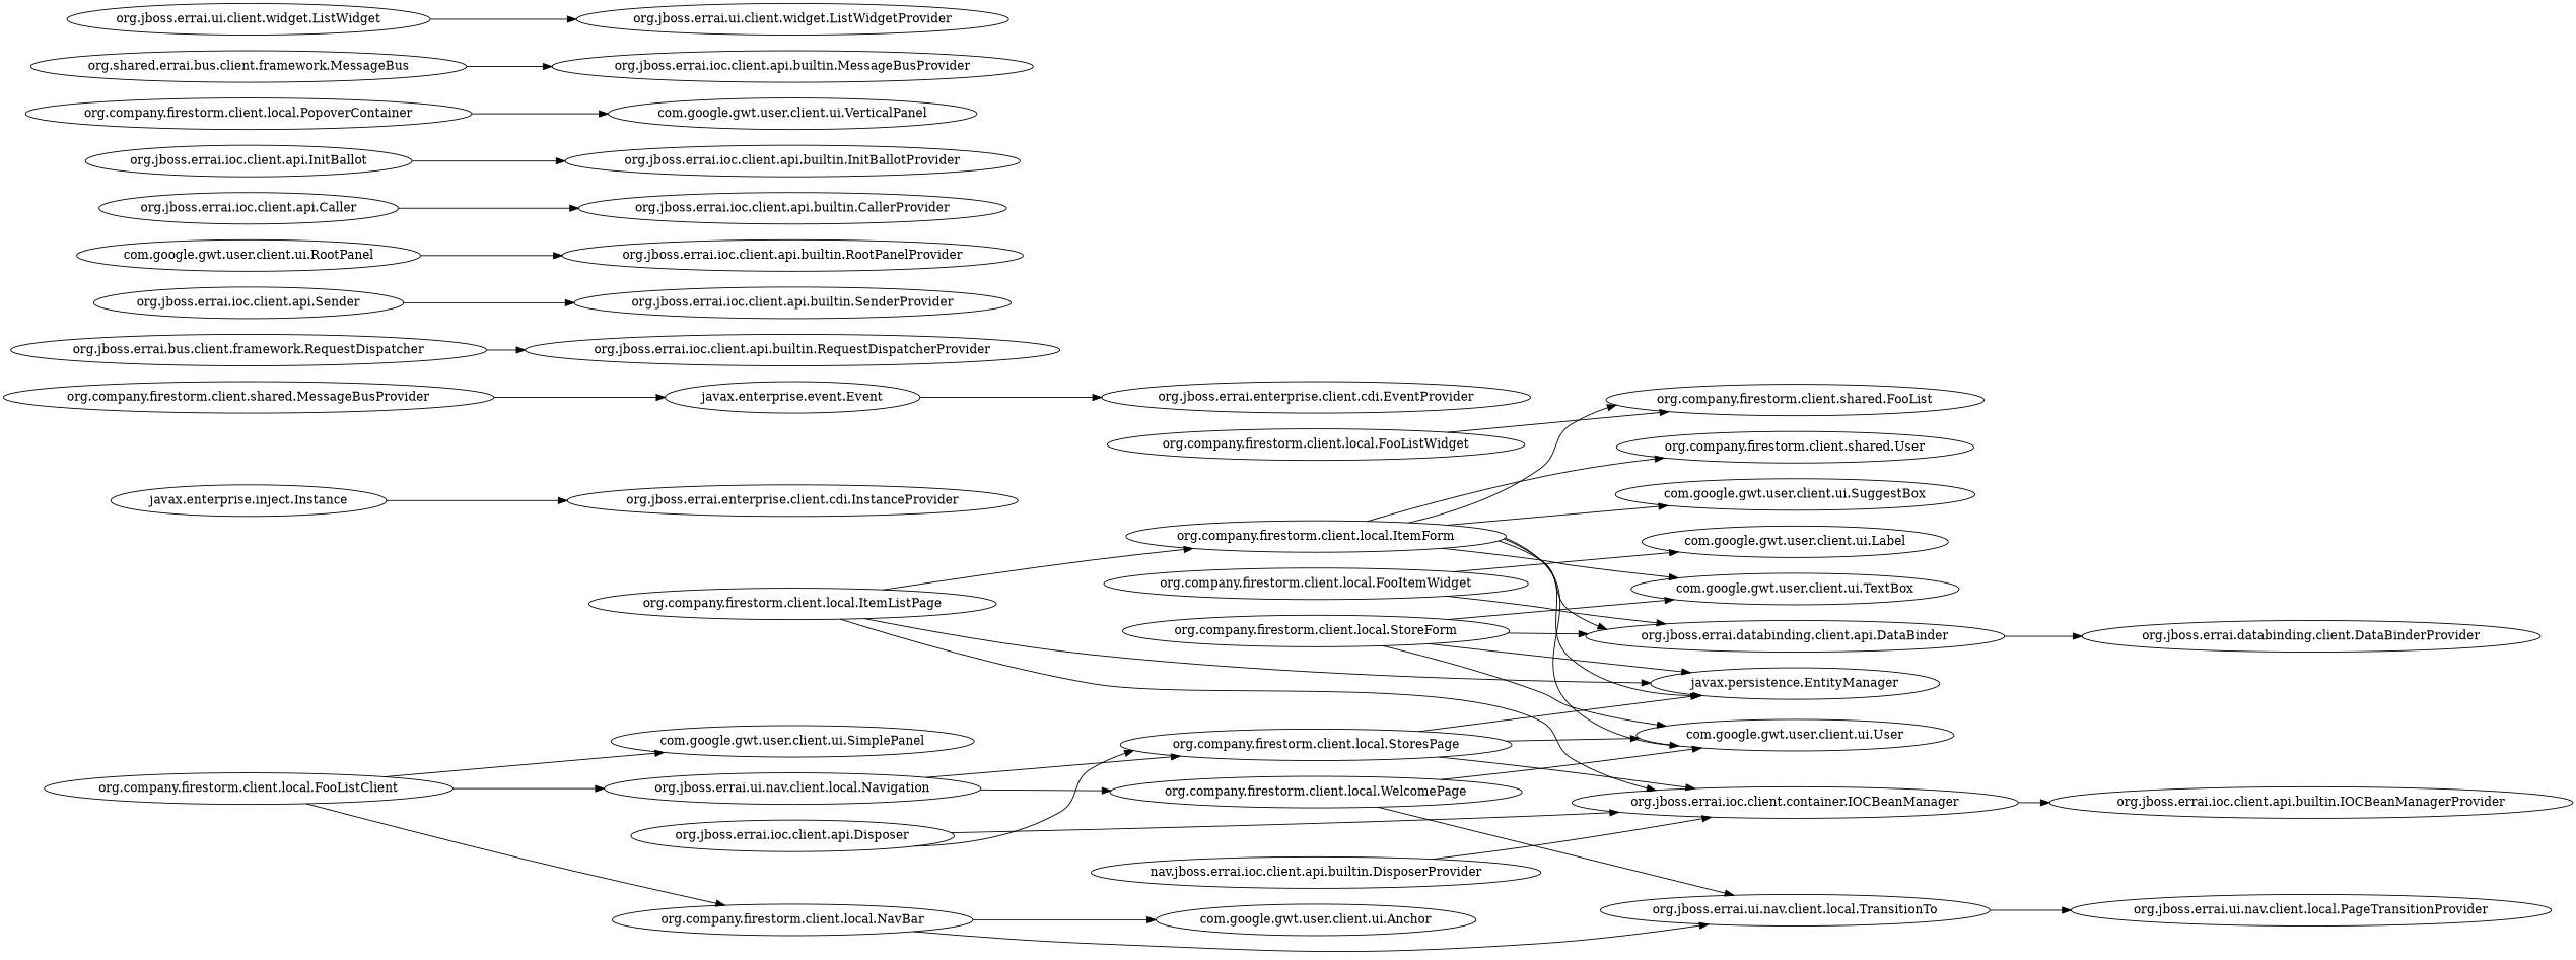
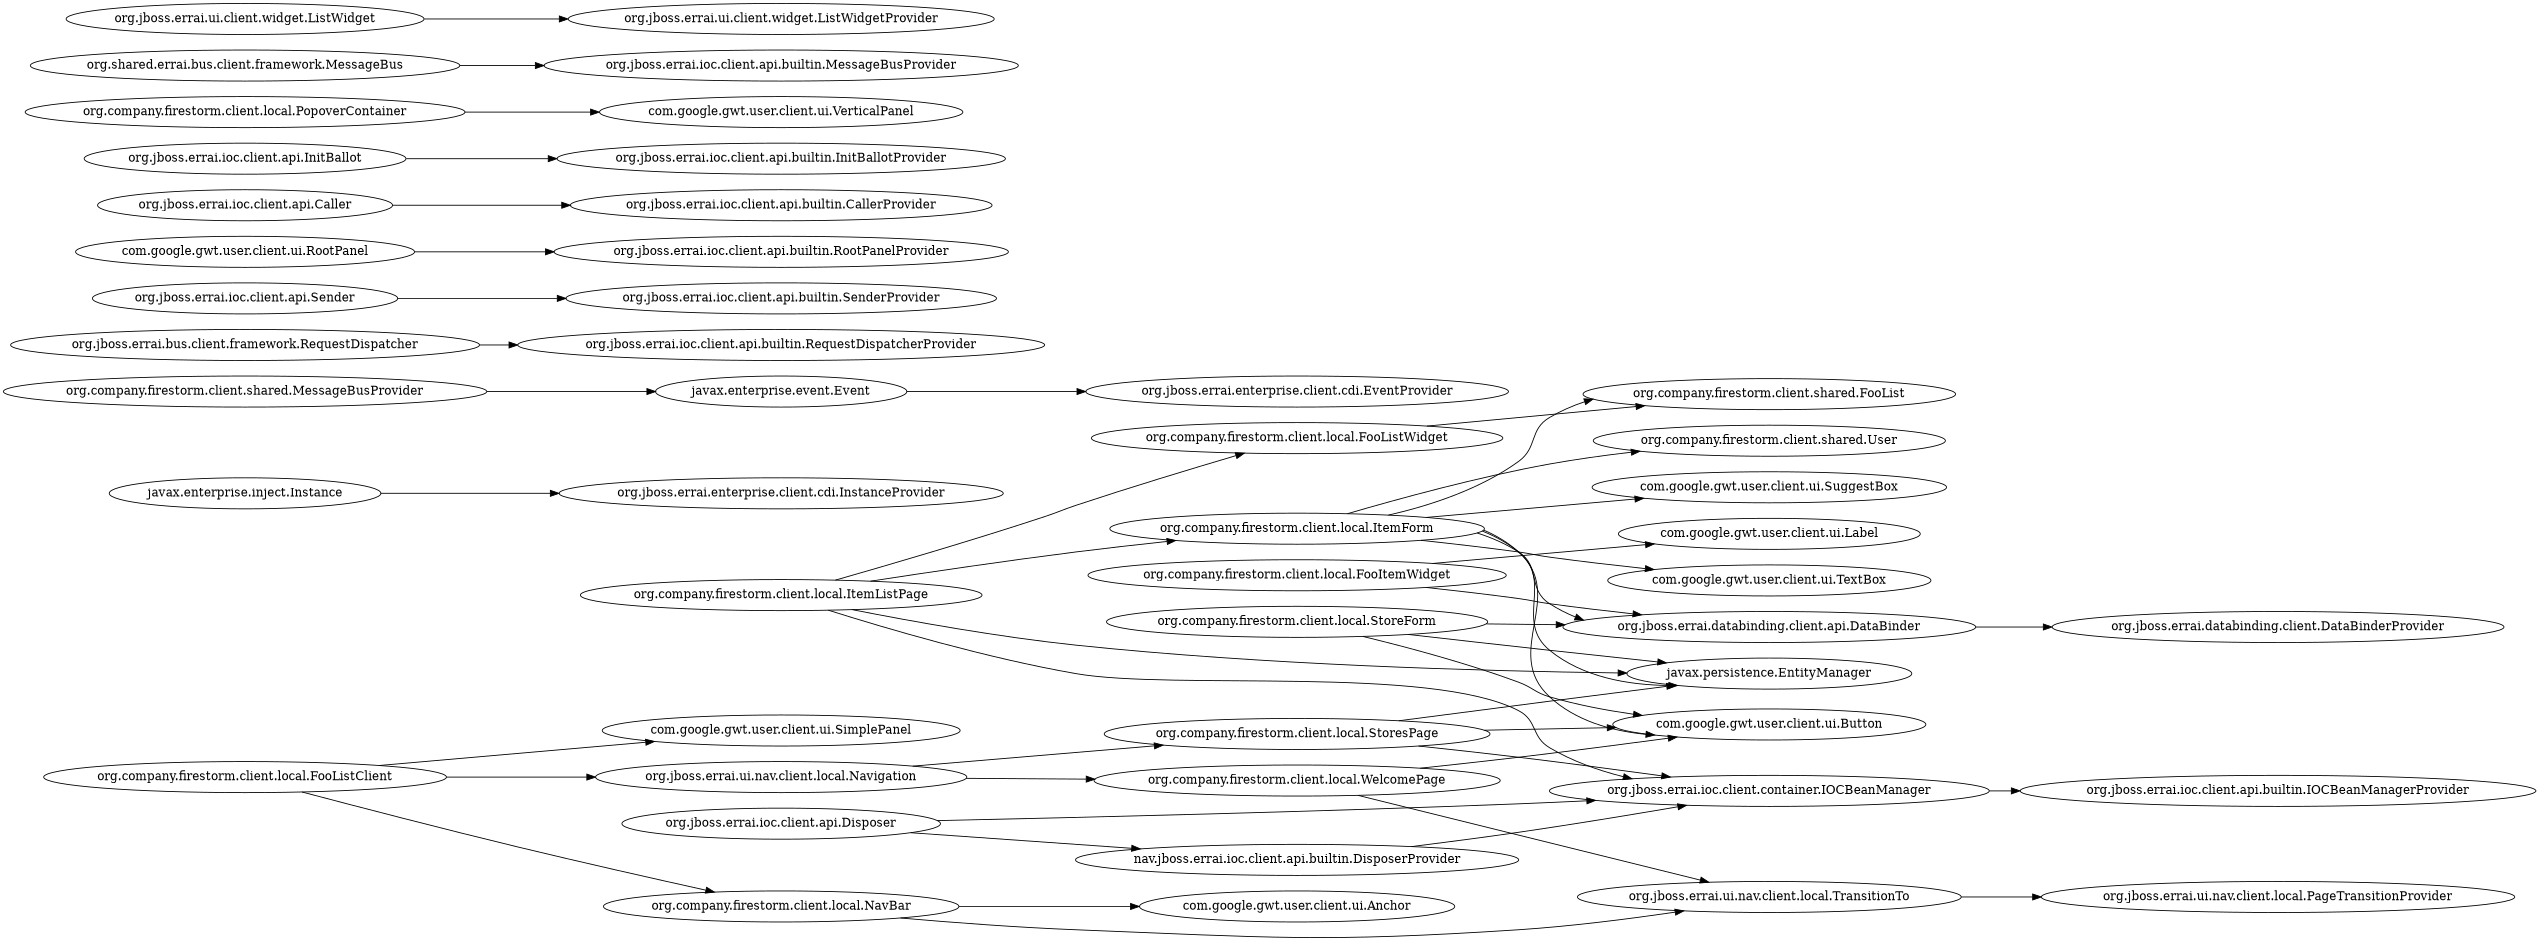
  digraph {
    rankdir=LR
    "org.jboss.errai.databinding.client.api.DataBinder"
    "org.jboss.errai.databinding.client.DataBinderProvider"
    "javax.enterprise.inject.Instance"
    "org.jboss.errai.enterprise.client.cdi.InstanceProvider"
    "javax.enterprise.event.Event"
    "org.jboss.errai.enterprise.client.cdi.EventProvider"
    "org.company.firestorm.client.local.FooListWidget"
    "org.company.firestorm.client.shared.FooList"
    "org.jboss.errai.ioc.client.container.IOCBeanManager"
    "org.jboss.errai.ioc.client.api.builtin.IOCBeanManagerProvider"
    "org.company.firestorm.client.local.ItemForm"
    "javax.persistence.EntityManager"
    "org.company.firestorm.client.shared.User"
-   "com.google.gwt.user.client.ui.Button" [label="com.google.gwt.user.client.ui.User"]
+   "com.google.gwt.user.client.ui.Button"
    "com.google.gwt.user.client.ui.TextBox"
    "com.google.gwt.user.client.ui.SuggestBox"
    "org.company.firestorm.client.local.ItemListPage"
    "org.company.firestorm.client.local.StoresPage"
    "org.jboss.errai.ui.nav.client.local.TransitionTo"
    "org.jboss.errai.ui.nav.client.local.PageTransitionProvider"
    "org.company.firestorm.client.local.WelcomePage"
    "org.jboss.errai.ui.nav.client.local.Navigation"
    "org.jboss.errai.bus.client.framework.RequestDispatcher"
    "org.jboss.errai.ioc.client.api.builtin.RequestDispatcherProvider"
    "org.jboss.errai.ioc.client.api.Sender"
    "org.jboss.errai.ioc.client.api.builtin.SenderProvider"
    "org.company.firestorm.client.local.NavBar"
    "com.google.gwt.user.client.ui.Anchor"
    "org.company.firestorm.client.local.FooListClient"
    "com.google.gwt.user.client.ui.SimplePanel"
    "org.company.firestorm.client.local.FooItemWidget"
    "com.google.gwt.user.client.ui.Label"
    "com.google.gwt.user.client.ui.RootPanel"
    "org.jboss.errai.ioc.client.api.builtin.RootPanelProvider"
    n35 [label="org.company.firestorm.client.shared.MessageBusProvider"]
    "org.jboss.errai.ioc.client.api.Caller"
    "org.jboss.errai.ioc.client.api.builtin.CallerProvider"
    "org.jboss.errai.ioc.client.api.InitBallot"
    "org.jboss.errai.ioc.client.api.builtin.InitBallotProvider"
    "org.company.firestorm.client.local.PopoverContainer"
    "com.google.gwt.user.client.ui.VerticalPanel"
    "org.company.firestorm.client.local.StoreForm"
    n43 [label="org.shared.errai.bus.client.framework.MessageBus"]
    "org.jboss.errai.ioc.client.api.builtin.MessageBusProvider"
    n45 [label="nav.jboss.errai.ioc.client.api.builtin.DisposerProvider"]
    "org.jboss.errai.ioc.client.api.Disposer"
    "org.jboss.errai.ui.client.widget.ListWidget"
    "org.jboss.errai.ui.client.widget.ListWidgetProvider"
    "org.jboss.errai.databinding.client.api.DataBinder" -> "org.jboss.errai.databinding.client.DataBinderProvider"
    "javax.enterprise.inject.Instance" -> "org.jboss.errai.enterprise.client.cdi.InstanceProvider"
    "javax.enterprise.event.Event" -> "org.jboss.errai.enterprise.client.cdi.EventProvider"
    "org.company.firestorm.client.local.FooListWidget" -> "org.company.firestorm.client.shared.FooList"
    "org.jboss.errai.ioc.client.container.IOCBeanManager" -> "org.jboss.errai.ioc.client.api.builtin.IOCBeanManagerProvider"
    "org.company.firestorm.client.local.ItemForm" -> "org.jboss.errai.databinding.client.api.DataBinder"
    "org.company.firestorm.client.local.ItemForm" -> "org.company.firestorm.client.shared.FooList"
    "org.company.firestorm.client.local.ItemForm" -> "javax.persistence.EntityManager"
    "org.company.firestorm.client.local.ItemForm" -> "org.company.firestorm.client.shared.User"
    "org.company.firestorm.client.local.ItemForm" -> "com.google.gwt.user.client.ui.Button"
    "org.company.firestorm.client.local.ItemForm" -> "com.google.gwt.user.client.ui.TextBox"
    "org.company.firestorm.client.local.ItemForm" -> "com.google.gwt.user.client.ui.SuggestBox"
+   "org.company.firestorm.client.local.ItemListPage" -> "org.company.firestorm.client.local.FooListWidget"
    "org.company.firestorm.client.local.ItemListPage" -> "org.jboss.errai.ioc.client.container.IOCBeanManager"
    "org.company.firestorm.client.local.ItemListPage" -> "org.company.firestorm.client.local.ItemForm"
    "org.company.firestorm.client.local.ItemListPage" -> "javax.persistence.EntityManager"
    "org.company.firestorm.client.local.StoresPage" -> "org.jboss.errai.ioc.client.container.IOCBeanManager"
    "org.company.firestorm.client.local.StoresPage" -> "javax.persistence.EntityManager"
    "org.company.firestorm.client.local.StoresPage" -> "com.google.gwt.user.client.ui.Button"
    "org.jboss.errai.ui.nav.client.local.TransitionTo" -> "org.jboss.errai.ui.nav.client.local.PageTransitionProvider"
    "org.company.firestorm.client.local.WelcomePage" -> "com.google.gwt.user.client.ui.Button"
    "org.company.firestorm.client.local.WelcomePage" -> "org.jboss.errai.ui.nav.client.local.TransitionTo"
    "org.jboss.errai.ui.nav.client.local.Navigation" -> "org.company.firestorm.client.local.StoresPage"
    "org.jboss.errai.ui.nav.client.local.Navigation" -> "org.company.firestorm.client.local.WelcomePage"
    "org.jboss.errai.bus.client.framework.RequestDispatcher" -> "org.jboss.errai.ioc.client.api.builtin.RequestDispatcherProvider"
    "org.jboss.errai.ioc.client.api.Sender" -> "org.jboss.errai.ioc.client.api.builtin.SenderProvider"
    "org.company.firestorm.client.local.NavBar" -> "org.jboss.errai.ui.nav.client.local.TransitionTo"
    "org.company.firestorm.client.local.NavBar" -> "com.google.gwt.user.client.ui.Anchor"
    "org.company.firestorm.client.local.FooListClient" -> "org.jboss.errai.ui.nav.client.local.Navigation"
    "org.company.firestorm.client.local.FooListClient" -> "org.company.firestorm.client.local.NavBar"
    "org.company.firestorm.client.local.FooListClient" -> "com.google.gwt.user.client.ui.SimplePanel"
    "org.company.firestorm.client.local.FooItemWidget" -> "org.jboss.errai.databinding.client.api.DataBinder"
    "org.company.firestorm.client.local.FooItemWidget" -> "com.google.gwt.user.client.ui.Label"
    "com.google.gwt.user.client.ui.RootPanel" -> "org.jboss.errai.ioc.client.api.builtin.RootPanelProvider"
    n35 -> "javax.enterprise.event.Event"
    "org.jboss.errai.ioc.client.api.Caller" -> "org.jboss.errai.ioc.client.api.builtin.CallerProvider"
    "org.jboss.errai.ioc.client.api.InitBallot" -> "org.jboss.errai.ioc.client.api.builtin.InitBallotProvider"
    "org.company.firestorm.client.local.PopoverContainer" -> "com.google.gwt.user.client.ui.VerticalPanel"
    "org.company.firestorm.client.local.StoreForm" -> "org.jboss.errai.databinding.client.api.DataBinder"
    "org.company.firestorm.client.local.StoreForm" -> "javax.persistence.EntityManager"
    "org.company.firestorm.client.local.StoreForm" -> "com.google.gwt.user.client.ui.Button"
-   "org.company.firestorm.client.local.StoreForm" -> "com.google.gwt.user.client.ui.TextBox"
    n43 -> "org.jboss.errai.ioc.client.api.builtin.MessageBusProvider"
    n45 -> "org.jboss.errai.ioc.client.container.IOCBeanManager"
    "org.jboss.errai.ioc.client.api.Disposer" -> "org.jboss.errai.ioc.client.container.IOCBeanManager"
-   "org.jboss.errai.ioc.client.api.Disposer" -> "org.company.firestorm.client.local.StoresPage"
+   "org.jboss.errai.ioc.client.api.Disposer" -> n45
    "org.jboss.errai.ui.client.widget.ListWidget" -> "org.jboss.errai.ui.client.widget.ListWidgetProvider"
  }
